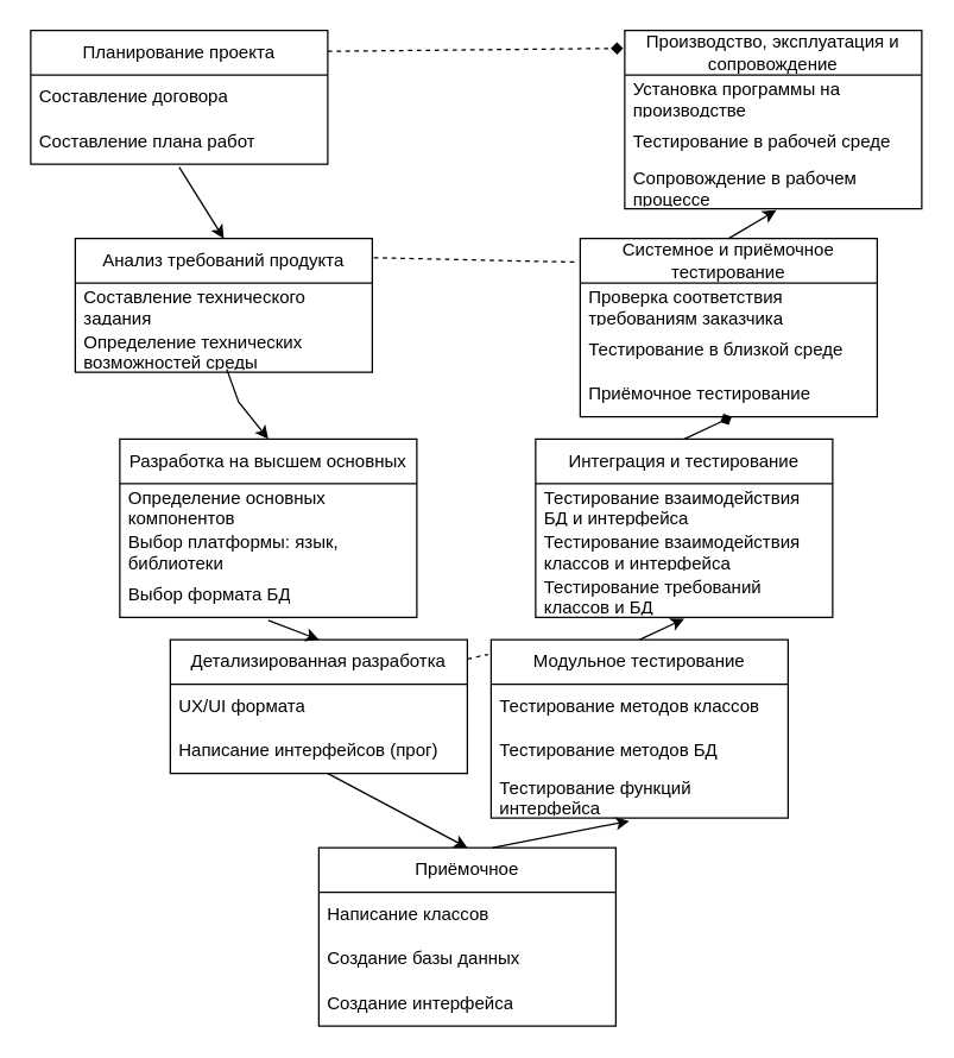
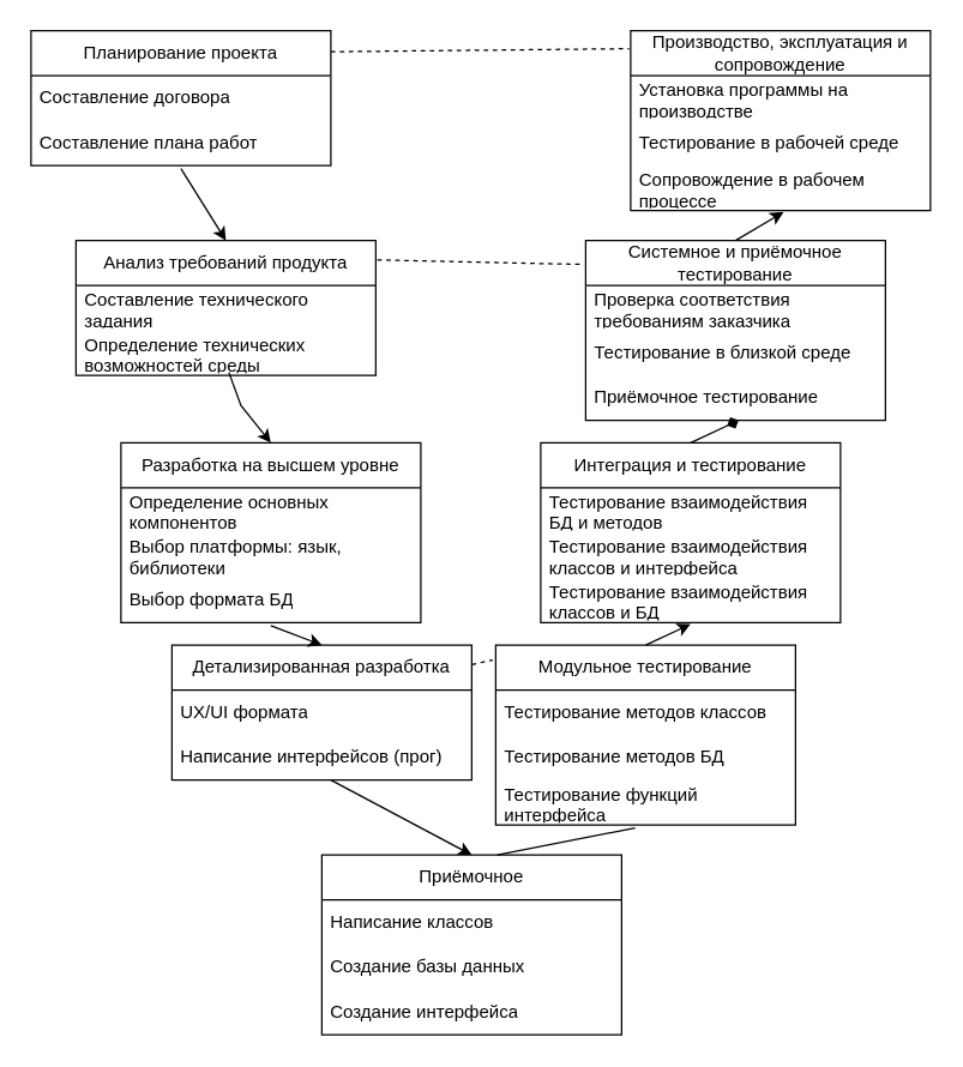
  <mxCell id="0" />
  <mxCell id="1" parent="0" />
  <mxCell id="2" value="Модульное тестирование" style="swimlane;fontStyle=0;childLayout=stackLayout;horizontal=1;startSize=30;horizontalStack=0;resizeParent=1;resizeParentMax=0;resizeLast=0;collapsible=1;marginBottom=0;whiteSpace=wrap;html=1;" vertex="1" parent="1"><mxGeometry x="330" y="430" width="200" height="120" as="geometry" /></mxCell>
  <mxCell id="3" value="Тестирование методов классов" style="text;strokeColor=none;fillColor=none;align=left;verticalAlign=middle;spacingLeft=4;spacingRight=4;overflow=hidden;points=[[0,0.5],[1,0.5]];portConstraint=eastwest;rotatable=0;whiteSpace=wrap;html=1;" vertex="1" parent="2"><mxGeometry y="30" width="200" height="30" as="geometry" /></mxCell>
  <mxCell id="4" value="Тестирование методов БД" style="text;strokeColor=none;fillColor=none;align=left;verticalAlign=middle;spacingLeft=4;spacingRight=4;overflow=hidden;points=[[0,0.5],[1,0.5]];portConstraint=eastwest;rotatable=0;whiteSpace=wrap;html=1;" vertex="1" parent="2"><mxGeometry y="60" width="200" height="30" as="geometry" /></mxCell>
  <mxCell id="5" value="Тестирование функций интерфейса" style="text;strokeColor=none;fillColor=none;align=left;verticalAlign=middle;spacingLeft=4;spacingRight=4;overflow=hidden;points=[[0,0.5],[1,0.5]];portConstraint=eastwest;rotatable=0;whiteSpace=wrap;html=1;" vertex="1" parent="2"><mxGeometry y="90" width="200" height="30" as="geometry" /></mxCell>
  <mxCell id="6" value="Планирование проекта" style="swimlane;fontStyle=0;childLayout=stackLayout;horizontal=1;startSize=30;horizontalStack=0;resizeParent=1;resizeParentMax=0;resizeLast=0;collapsible=1;marginBottom=0;whiteSpace=wrap;html=1;" vertex="1" parent="1"><mxGeometry x="20" y="20" width="200" height="90" as="geometry" /></mxCell>
  <mxCell id="7" value="Составление договора" style="text;strokeColor=none;fillColor=none;align=left;verticalAlign=middle;spacingLeft=4;spacingRight=4;overflow=hidden;points=[[0,0.5],[1,0.5]];portConstraint=eastwest;rotatable=0;whiteSpace=wrap;html=1;" vertex="1" parent="6"><mxGeometry y="30" width="200" height="30" as="geometry" /></mxCell>
  <mxCell id="8" value="Составление плана работ" style="text;strokeColor=none;fillColor=none;align=left;verticalAlign=middle;spacingLeft=4;spacingRight=4;overflow=hidden;points=[[0,0.5],[1,0.5]];portConstraint=eastwest;rotatable=0;whiteSpace=wrap;html=1;" vertex="1" parent="6"><mxGeometry y="60" width="200" height="30" as="geometry" /></mxCell>
  <mxCell id="9" value="Анализ требований продукта" style="swimlane;fontStyle=0;childLayout=stackLayout;horizontal=1;startSize=30;horizontalStack=0;resizeParent=1;resizeParentMax=0;resizeLast=0;collapsible=1;marginBottom=0;whiteSpace=wrap;html=1;" vertex="1" parent="1"><mxGeometry x="50" y="160" width="200" height="90" as="geometry" /></mxCell>
  <mxCell id="10" value="Составление технического задания" style="text;strokeColor=none;fillColor=none;align=left;verticalAlign=middle;spacingLeft=4;spacingRight=4;overflow=hidden;points=[[0,0.5],[1,0.5]];portConstraint=eastwest;rotatable=0;whiteSpace=wrap;html=1;" vertex="1" parent="9"><mxGeometry y="30" width="200" height="30" as="geometry" /></mxCell>
  <mxCell id="11" value="Определение технических возможностей среды" style="text;strokeColor=none;fillColor=none;align=left;verticalAlign=middle;spacingLeft=4;spacingRight=4;overflow=hidden;points=[[0,0.5],[1,0.5]];portConstraint=eastwest;rotatable=0;whiteSpace=wrap;html=1;" vertex="1" parent="9"><mxGeometry y="60" width="200" height="30" as="geometry" /></mxCell>
- <mxCell id="12" value="Разработка на высшем основных" style="swimlane;fontStyle=0;childLayout=stackLayout;horizontal=1;startSize=30;horizontalStack=0;resizeParent=1;resizeParentMax=0;resizeLast=0;collapsible=1;marginBottom=0;whiteSpace=wrap;html=1;" vertex="1" parent="1"><mxGeometry x="80" y="295" width="200" height="120" as="geometry" /></mxCell>
+ <mxCell id="12" value="Разработка на высшем уровне" style="swimlane;fontStyle=0;childLayout=stackLayout;horizontal=1;startSize=30;horizontalStack=0;resizeParent=1;resizeParentMax=0;resizeLast=0;collapsible=1;marginBottom=0;whiteSpace=wrap;html=1;" vertex="1" parent="1"><mxGeometry x="80" y="295" width="200" height="120" as="geometry" /></mxCell>
  <mxCell id="13" value="Определение основных компонентов" style="text;strokeColor=none;fillColor=none;align=left;verticalAlign=middle;spacingLeft=4;spacingRight=4;overflow=hidden;points=[[0,0.5],[1,0.5]];portConstraint=eastwest;rotatable=0;whiteSpace=wrap;html=1;" vertex="1" parent="12"><mxGeometry y="30" width="200" height="30" as="geometry" /></mxCell>
  <mxCell id="14" value="Выбор платформы: язык, библиотеки" style="text;strokeColor=none;fillColor=none;align=left;verticalAlign=middle;spacingLeft=4;spacingRight=4;overflow=hidden;points=[[0,0.5],[1,0.5]];portConstraint=eastwest;rotatable=0;whiteSpace=wrap;html=1;" vertex="1" parent="12"><mxGeometry y="60" width="200" height="30" as="geometry" /></mxCell>
  <mxCell id="15" value="Выбор формата БД" style="text;strokeColor=none;fillColor=none;align=left;verticalAlign=middle;spacingLeft=4;spacingRight=4;overflow=hidden;points=[[0,0.5],[1,0.5]];portConstraint=eastwest;rotatable=0;whiteSpace=wrap;html=1;" vertex="1" parent="12"><mxGeometry y="90" width="200" height="30" as="geometry" /></mxCell>
  <mxCell id="16" value="Детализированная разработка" style="swimlane;fontStyle=0;childLayout=stackLayout;horizontal=1;startSize=30;horizontalStack=0;resizeParent=1;resizeParentMax=0;resizeLast=0;collapsible=1;marginBottom=0;whiteSpace=wrap;html=1;" vertex="1" parent="1"><mxGeometry x="114" y="430" width="200" height="90" as="geometry" /></mxCell>
  <mxCell id="17" value="UX/UI формата" style="text;strokeColor=none;fillColor=none;align=left;verticalAlign=middle;spacingLeft=4;spacingRight=4;overflow=hidden;points=[[0,0.5],[1,0.5]];portConstraint=eastwest;rotatable=0;whiteSpace=wrap;html=1;" vertex="1" parent="16"><mxGeometry y="30" width="200" height="30" as="geometry" /></mxCell>
  <mxCell id="18" value="Написание интерфейсов (прог)" style="text;strokeColor=none;fillColor=none;align=left;verticalAlign=middle;spacingLeft=4;spacingRight=4;overflow=hidden;points=[[0,0.5],[1,0.5]];portConstraint=eastwest;rotatable=0;whiteSpace=wrap;html=1;" vertex="1" parent="16"><mxGeometry y="60" width="200" height="30" as="geometry" /></mxCell>
  <mxCell id="19" value="Приёмочное" style="swimlane;fontStyle=0;childLayout=stackLayout;horizontal=1;startSize=30;horizontalStack=0;resizeParent=1;resizeParentMax=0;resizeLast=0;collapsible=1;marginBottom=0;whiteSpace=wrap;html=1;" vertex="1" parent="1"><mxGeometry x="214" y="570" width="200" height="120" as="geometry" /></mxCell>
  <mxCell id="20" value="Написание классов&amp;nbsp;" style="text;strokeColor=none;fillColor=none;align=left;verticalAlign=middle;spacingLeft=4;spacingRight=4;overflow=hidden;points=[[0,0.5],[1,0.5]];portConstraint=eastwest;rotatable=0;whiteSpace=wrap;html=1;" vertex="1" parent="19"><mxGeometry y="30" width="200" height="30" as="geometry" /></mxCell>
  <mxCell id="21" value="Создание базы данных" style="text;strokeColor=none;fillColor=none;align=left;verticalAlign=middle;spacingLeft=4;spacingRight=4;overflow=hidden;points=[[0,0.5],[1,0.5]];portConstraint=eastwest;rotatable=0;whiteSpace=wrap;html=1;" vertex="1" parent="19"><mxGeometry y="60" width="200" height="30" as="geometry" /></mxCell>
  <mxCell id="22" value="Создание интерфейса" style="text;strokeColor=none;fillColor=none;align=left;verticalAlign=middle;spacingLeft=4;spacingRight=4;overflow=hidden;points=[[0,0.5],[1,0.5]];portConstraint=eastwest;rotatable=0;whiteSpace=wrap;html=1;" vertex="1" parent="19"><mxGeometry y="90" width="200" height="30" as="geometry" /></mxCell>
  <mxCell id="23" value="Интеграция и тестирование" style="swimlane;fontStyle=0;childLayout=stackLayout;horizontal=1;startSize=30;horizontalStack=0;resizeParent=1;resizeParentMax=0;resizeLast=0;collapsible=1;marginBottom=0;whiteSpace=wrap;html=1;" vertex="1" parent="1"><mxGeometry x="360" y="295" width="200" height="120" as="geometry" /></mxCell>
- <mxCell id="24" value="Тестирование взаимодействия БД и интерфейса" style="text;strokeColor=none;fillColor=none;align=left;verticalAlign=middle;spacingLeft=4;spacingRight=4;overflow=hidden;points=[[0,0.5],[1,0.5]];portConstraint=eastwest;rotatable=0;whiteSpace=wrap;html=1;" vertex="1" parent="23"><mxGeometry y="30" width="200" height="30" as="geometry" /></mxCell>
+ <mxCell id="24" value="Тестирование взаимодействия БД и методов" style="text;strokeColor=none;fillColor=none;align=left;verticalAlign=middle;spacingLeft=4;spacingRight=4;overflow=hidden;points=[[0,0.5],[1,0.5]];portConstraint=eastwest;rotatable=0;whiteSpace=wrap;html=1;" vertex="1" parent="23"><mxGeometry y="30" width="200" height="30" as="geometry" /></mxCell>
  <mxCell id="25" value="Тестирование взаимодействия классов и интерфейса" style="text;strokeColor=none;fillColor=none;align=left;verticalAlign=middle;spacingLeft=4;spacingRight=4;overflow=hidden;points=[[0,0.5],[1,0.5]];portConstraint=eastwest;rotatable=0;whiteSpace=wrap;html=1;" vertex="1" parent="23"><mxGeometry y="60" width="200" height="30" as="geometry" /></mxCell>
- <mxCell id="26" value="Тестирование требований классов и БД" style="text;strokeColor=none;fillColor=none;align=left;verticalAlign=middle;spacingLeft=4;spacingRight=4;overflow=hidden;points=[[0,0.5],[1,0.5]];portConstraint=eastwest;rotatable=0;whiteSpace=wrap;html=1;" vertex="1" parent="23"><mxGeometry y="90" width="200" height="30" as="geometry" /></mxCell>
+ <mxCell id="26" value="Тестирование взаимодействия классов и БД" style="text;strokeColor=none;fillColor=none;align=left;verticalAlign=middle;spacingLeft=4;spacingRight=4;overflow=hidden;points=[[0,0.5],[1,0.5]];portConstraint=eastwest;rotatable=0;whiteSpace=wrap;html=1;" vertex="1" parent="23"><mxGeometry y="90" width="200" height="30" as="geometry" /></mxCell>
  <mxCell id="27" value="Системное и приёмочное тестирование" style="swimlane;fontStyle=0;childLayout=stackLayout;horizontal=1;startSize=30;horizontalStack=0;resizeParent=1;resizeParentMax=0;resizeLast=0;collapsible=1;marginBottom=0;whiteSpace=wrap;html=1;" vertex="1" parent="1"><mxGeometry x="390" y="160" width="200" height="120" as="geometry" /></mxCell>
  <mxCell id="28" value="Проверка соответствия требованиям заказчика" style="text;strokeColor=none;fillColor=none;align=left;verticalAlign=middle;spacingLeft=4;spacingRight=4;overflow=hidden;points=[[0,0.5],[1,0.5]];portConstraint=eastwest;rotatable=0;whiteSpace=wrap;html=1;" vertex="1" parent="27"><mxGeometry y="30" width="200" height="30" as="geometry" /></mxCell>
  <mxCell id="29" value="Тестирование в близкой среде" style="text;strokeColor=none;fillColor=none;align=left;verticalAlign=middle;spacingLeft=4;spacingRight=4;overflow=hidden;points=[[0,0.5],[1,0.5]];portConstraint=eastwest;rotatable=0;whiteSpace=wrap;html=1;" vertex="1" parent="27"><mxGeometry y="60" width="200" height="30" as="geometry" /></mxCell>
  <mxCell id="30" value="Приёмочное тестирование" style="text;strokeColor=none;fillColor=none;align=left;verticalAlign=middle;spacingLeft=4;spacingRight=4;overflow=hidden;points=[[0,0.5],[1,0.5]];portConstraint=eastwest;rotatable=0;whiteSpace=wrap;html=1;" vertex="1" parent="27"><mxGeometry y="90" width="200" height="30" as="geometry" /></mxCell>
  <mxCell id="31" value="Производство, эксплуатация и сопровождение" style="swimlane;fontStyle=0;childLayout=stackLayout;horizontal=1;startSize=30;horizontalStack=0;resizeParent=1;resizeParentMax=0;resizeLast=0;collapsible=1;marginBottom=0;whiteSpace=wrap;html=1;" vertex="1" parent="1"><mxGeometry x="420" y="20" width="200" height="120" as="geometry" /></mxCell>
  <mxCell id="32" value="Установка программы на производстве" style="text;strokeColor=none;fillColor=none;align=left;verticalAlign=middle;spacingLeft=4;spacingRight=4;overflow=hidden;points=[[0,0.5],[1,0.5]];portConstraint=eastwest;rotatable=0;whiteSpace=wrap;html=1;" vertex="1" parent="31"><mxGeometry y="30" width="200" height="30" as="geometry" /></mxCell>
  <mxCell id="33" value="Тестирование в рабочей среде" style="text;strokeColor=none;fillColor=none;align=left;verticalAlign=middle;spacingLeft=4;spacingRight=4;overflow=hidden;points=[[0,0.5],[1,0.5]];portConstraint=eastwest;rotatable=0;whiteSpace=wrap;html=1;" vertex="1" parent="31"><mxGeometry y="60" width="200" height="30" as="geometry" /></mxCell>
  <mxCell id="34" value="Сопровождение в рабочем процессе" style="text;strokeColor=none;fillColor=none;align=left;verticalAlign=middle;spacingLeft=4;spacingRight=4;overflow=hidden;points=[[0,0.5],[1,0.5]];portConstraint=eastwest;rotatable=0;whiteSpace=wrap;html=1;" vertex="1" parent="31"><mxGeometry y="90" width="200" height="30" as="geometry" /></mxCell>
  <mxCell id="35" value="" style="endArrow=classic;html=1;rounded=0;exitX=0.5;exitY=1.067;exitDx=0;exitDy=0;exitPerimeter=0;entryX=0.5;entryY=0;entryDx=0;entryDy=0;" edge="1" parent="1" source="8" target="9"><mxGeometry width="50" height="50" relative="1" as="geometry"><mxPoint x="290" y="400" as="sourcePoint" /><mxPoint x="340" y="350" as="targetPoint" /></mxGeometry></mxCell>
  <mxCell id="36" value="" style="endArrow=classic;html=1;rounded=0;exitX=0.51;exitY=0.933;exitDx=0;exitDy=0;exitPerimeter=0;entryX=0.5;entryY=0;entryDx=0;entryDy=0;" edge="1" parent="1" source="11" target="12"><mxGeometry width="50" height="50" relative="1" as="geometry"><mxPoint x="130" y="122" as="sourcePoint" /><mxPoint x="160" y="170" as="targetPoint" /><Array as="points"><mxPoint x="160" y="270" /></Array></mxGeometry></mxCell>
  <mxCell id="37" value="" style="endArrow=classic;html=1;rounded=0;exitX=0.5;exitY=1.067;exitDx=0;exitDy=0;exitPerimeter=0;entryX=0.5;entryY=0;entryDx=0;entryDy=0;" edge="1" parent="1" source="15" target="16"><mxGeometry width="50" height="50" relative="1" as="geometry"><mxPoint x="290" y="400" as="sourcePoint" /><mxPoint x="340" y="350" as="targetPoint" /></mxGeometry></mxCell>
  <mxCell id="38" value="" style="endArrow=classic;html=1;rounded=0;exitX=0.53;exitY=1;exitDx=0;exitDy=0;exitPerimeter=0;entryX=0.5;entryY=0;entryDx=0;entryDy=0;" edge="1" parent="1" source="18" target="19"><mxGeometry width="50" height="50" relative="1" as="geometry"><mxPoint x="290" y="400" as="sourcePoint" /><mxPoint x="340" y="350" as="targetPoint" /></mxGeometry></mxCell>
- <mxCell id="39" value="" style="endArrow=classic;html=1;rounded=0;exitX=0.585;exitY=0;exitDx=0;exitDy=0;exitPerimeter=0;entryX=0.465;entryY=1.067;entryDx=0;entryDy=0;entryPerimeter=0;" edge="1" parent="1" source="19" target="5"><mxGeometry width="50" height="50" relative="1" as="geometry"><mxPoint x="290" y="400" as="sourcePoint" /><mxPoint x="340" y="350" as="targetPoint" /></mxGeometry></mxCell>
+ <mxCell id="39" value="" style="endArrow=none;html=1;rounded=0;exitX=0.585;exitY=0;exitDx=0;exitDy=0;exitPerimeter=0;entryX=0.465;entryY=1.067;entryDx=0;entryDy=0;entryPerimeter=0;" edge="1" parent="1" source="19" target="5"><mxGeometry width="50" height="50" relative="1" as="geometry"><mxPoint x="290" y="400" as="sourcePoint" /><mxPoint x="340" y="350" as="targetPoint" /></mxGeometry></mxCell>
  <mxCell id="40" value="" style="endArrow=classic;html=1;rounded=0;exitX=0.5;exitY=0;exitDx=0;exitDy=0;entryX=0.5;entryY=1.033;entryDx=0;entryDy=0;entryPerimeter=0;" edge="1" parent="1" source="2" target="26"><mxGeometry width="50" height="50" relative="1" as="geometry"><mxPoint x="290" y="400" as="sourcePoint" /><mxPoint x="340" y="350" as="targetPoint" /></mxGeometry></mxCell>
  <mxCell id="41" value="" style="endArrow=diamond;html=1;rounded=0;exitX=0.5;exitY=0;exitDx=0;exitDy=0;entryX=0.51;entryY=1;entryDx=0;entryDy=0;entryPerimeter=0;" edge="1" parent="1" source="23" target="30"><mxGeometry width="50" height="50" relative="1" as="geometry"><mxPoint x="290" y="400" as="sourcePoint" /><mxPoint x="340" y="350" as="targetPoint" /></mxGeometry></mxCell>
  <mxCell id="42" value="" style="endArrow=classic;html=1;rounded=0;exitX=0.5;exitY=0;exitDx=0;exitDy=0;entryX=0.51;entryY=1.033;entryDx=0;entryDy=0;entryPerimeter=0;" edge="1" parent="1" source="27" target="34"><mxGeometry width="50" height="50" relative="1" as="geometry"><mxPoint x="290" y="400" as="sourcePoint" /><mxPoint x="340" y="350" as="targetPoint" /></mxGeometry></mxCell>
  <mxCell id="43" value="" style="endArrow=none;dashed=1;html=1;rounded=0;exitX=1;exitY=0.144;exitDx=0;exitDy=0;exitPerimeter=0;entryX=-0.01;entryY=0.083;entryDx=0;entryDy=0;entryPerimeter=0;" edge="1" parent="1" source="16" target="2"><mxGeometry width="50" height="50" relative="1" as="geometry"><mxPoint x="290" y="400" as="sourcePoint" /><mxPoint x="340" y="350" as="targetPoint" /></mxGeometry></mxCell>
  <mxCell id="44" value="" style="endArrow=none;dashed=1;html=1;rounded=0;entryX=-0.005;entryY=0.133;entryDx=0;entryDy=0;entryPerimeter=0;exitX=1.005;exitY=0.144;exitDx=0;exitDy=0;exitPerimeter=0;" edge="1" parent="1" source="9" target="27"><mxGeometry width="50" height="50" relative="1" as="geometry"><mxPoint x="290" y="400" as="sourcePoint" /><mxPoint x="340" y="350" as="targetPoint" /></mxGeometry></mxCell>
- <mxCell id="45" value="" style="endArrow=diamond;dashed=1;html=1;rounded=0;entryX=-0.005;entryY=0.1;entryDx=0;entryDy=0;entryPerimeter=0;exitX=1;exitY=0.156;exitDx=0;exitDy=0;exitPerimeter=0;" edge="1" parent="1" source="6" target="31"><mxGeometry width="50" height="50" relative="1" as="geometry"><mxPoint x="290" y="400" as="sourcePoint" /><mxPoint x="340" y="350" as="targetPoint" /></mxGeometry></mxCell>
+ <mxCell id="45" value="" style="endArrow=none;dashed=1;html=1;rounded=0;entryX=-0.005;entryY=0.1;entryDx=0;entryDy=0;entryPerimeter=0;exitX=1;exitY=0.156;exitDx=0;exitDy=0;exitPerimeter=0;" edge="1" parent="1" source="6" target="31"><mxGeometry width="50" height="50" relative="1" as="geometry"><mxPoint x="290" y="400" as="sourcePoint" /><mxPoint x="340" y="350" as="targetPoint" /></mxGeometry></mxCell>
